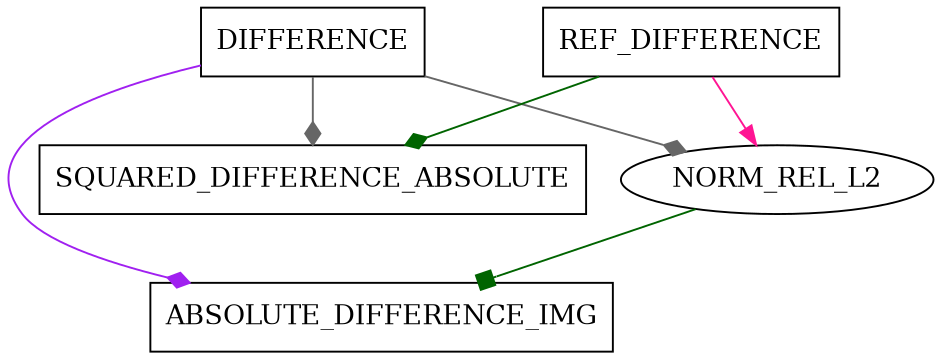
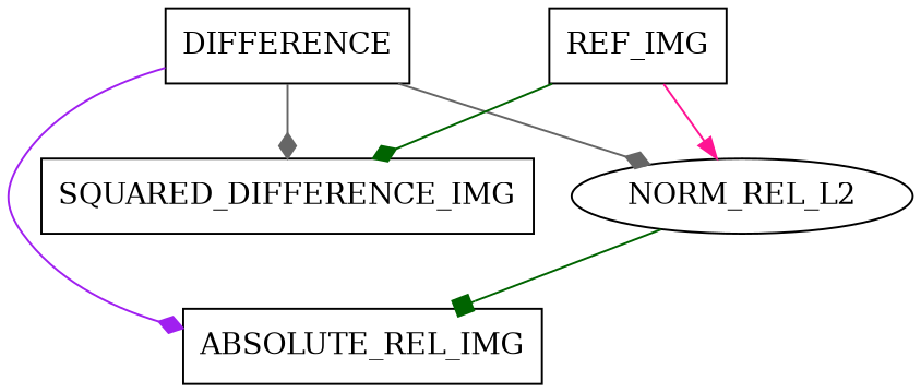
  digraph {
    node [shape=box]
    edge [arrowhead=diamond color=gray40]
    n1 [label=DIFFERENCE]
-   ABSOLUTE_DIFFERENCE_IMG
+   ABSOLUTE_DIFFERENCE_IMG [label=ABSOLUTE_REL_IMG]
    NORM_REL_L2 [shape=oval]
-   SQUARED_DIFFERENCE_IMG [label=SQUARED_DIFFERENCE_ABSOLUTE]
-   REF_IMG [label=REF_DIFFERENCE]
+   SQUARED_DIFFERENCE_IMG
+   REF_IMG
    n1 -> ABSOLUTE_DIFFERENCE_IMG [color=purple]
    n1 -> NORM_REL_L2
    n1 -> SQUARED_DIFFERENCE_IMG
    NORM_REL_L2 -> ABSOLUTE_DIFFERENCE_IMG [arrowhead=box color=darkgreen]
    REF_IMG -> NORM_REL_L2 [arrowhead=normal color=deeppink]
    REF_IMG -> SQUARED_DIFFERENCE_IMG [color=darkgreen]
  }
